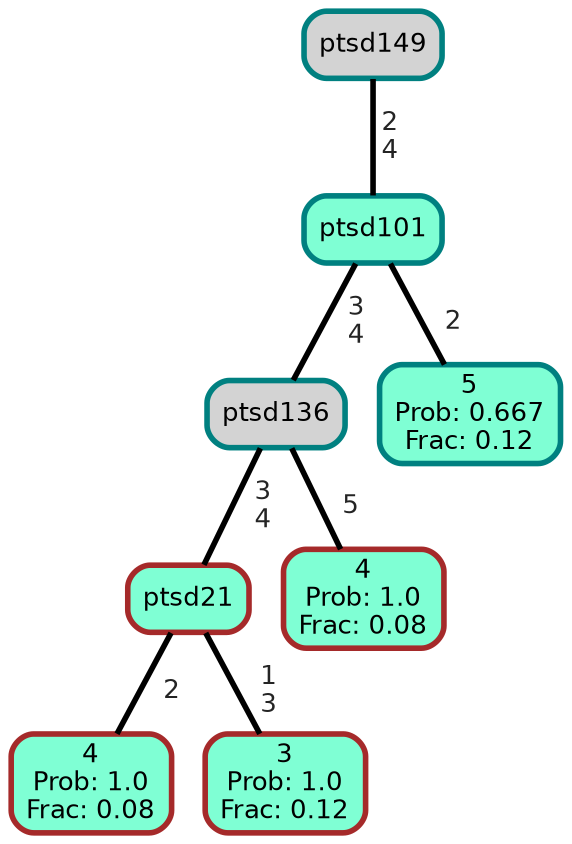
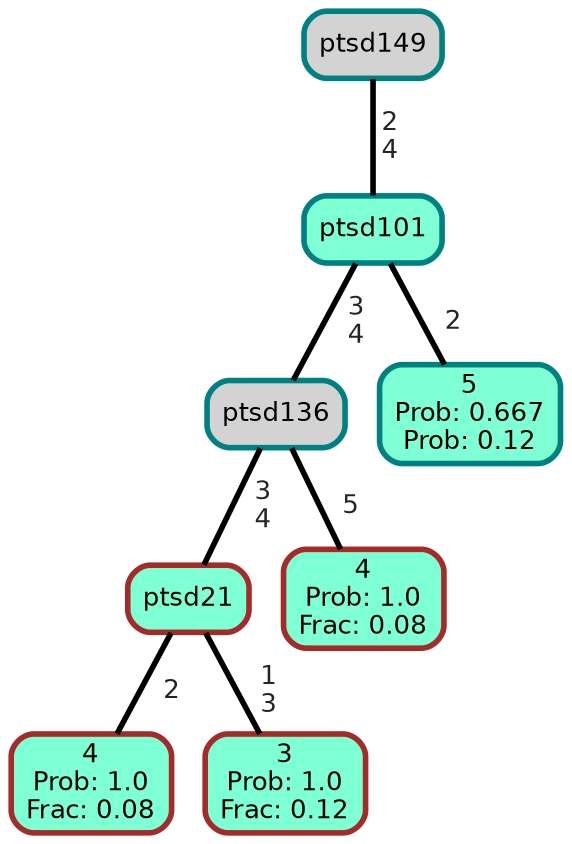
  graph {
    ranksep="0 equally"
    splines=straight
    node [color=brown fillcolor=aquamarine fontcolor=black fontname=helvetica penwidth=3 shape=box style="filled, rounded"]
    edge [color=black fontcolor=grey14 fontname=helvetica fontweight=bold penwidth=3]
    n1 [label="4\nProb: 1.0\nFrac: 0.08"]
    n2 [label=ptsd21]
    n3 [label="3\nProb: 1.0\nFrac: 0.12"]
    n4 [color=teal fillcolor=lightgrey label=ptsd136]
    n5 [label="4\nProb: 1.0\nFrac: 0.08"]
    n6 [color=teal label=ptsd101]
-   n7 [color=teal label="5\nProb: 0.667\nFrac: 0.12"]
+   n7 [color=teal label="5\nProb: 0.667\nProb: 0.12"]
    n8 [color=teal fillcolor=lightgrey label=ptsd149]
    subgraph sub_1 {
      rank=same
    }
    n2 -- n1 [label=" 2"]
    n2 -- n3 [label=" 1\n 3"]
    n4 -- n2 [label=" 3\n 4"]
    n4 -- n5 [label=" 5"]
    n6 -- n4 [label=" 3\n 4"]
    n6 -- n7 [label=" 2"]
    n8 -- n6 [label=" 2\n 4"]
  }
